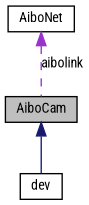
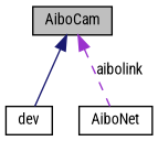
  digraph {
    fontname="Roboto Condensed"
    node [color=black fillcolor=white fontname="Roboto Condensed" fontsize=10 shape=record style=filled]
    edge [dir=back fontname="Roboto Condensed" fontsize=10 labelfontname=FreeSans labelfontsize=10]
    n1 [fillcolor=grey75 fontcolor=black height=0.2 label=AiboCam width=0.4]
    n2 [height=0.2 label=dev width=0.4]
    n3 [height=0.2 label=AiboNet width=0.4]
    n1 -> n2 [color=midnightblue style=solid]
-   n3 -> n1 [color=darkorchid3 label=aibolink style=dashed]
+   n1 -> n3 [color=darkorchid3 label=aibolink style=dashed]
  }
